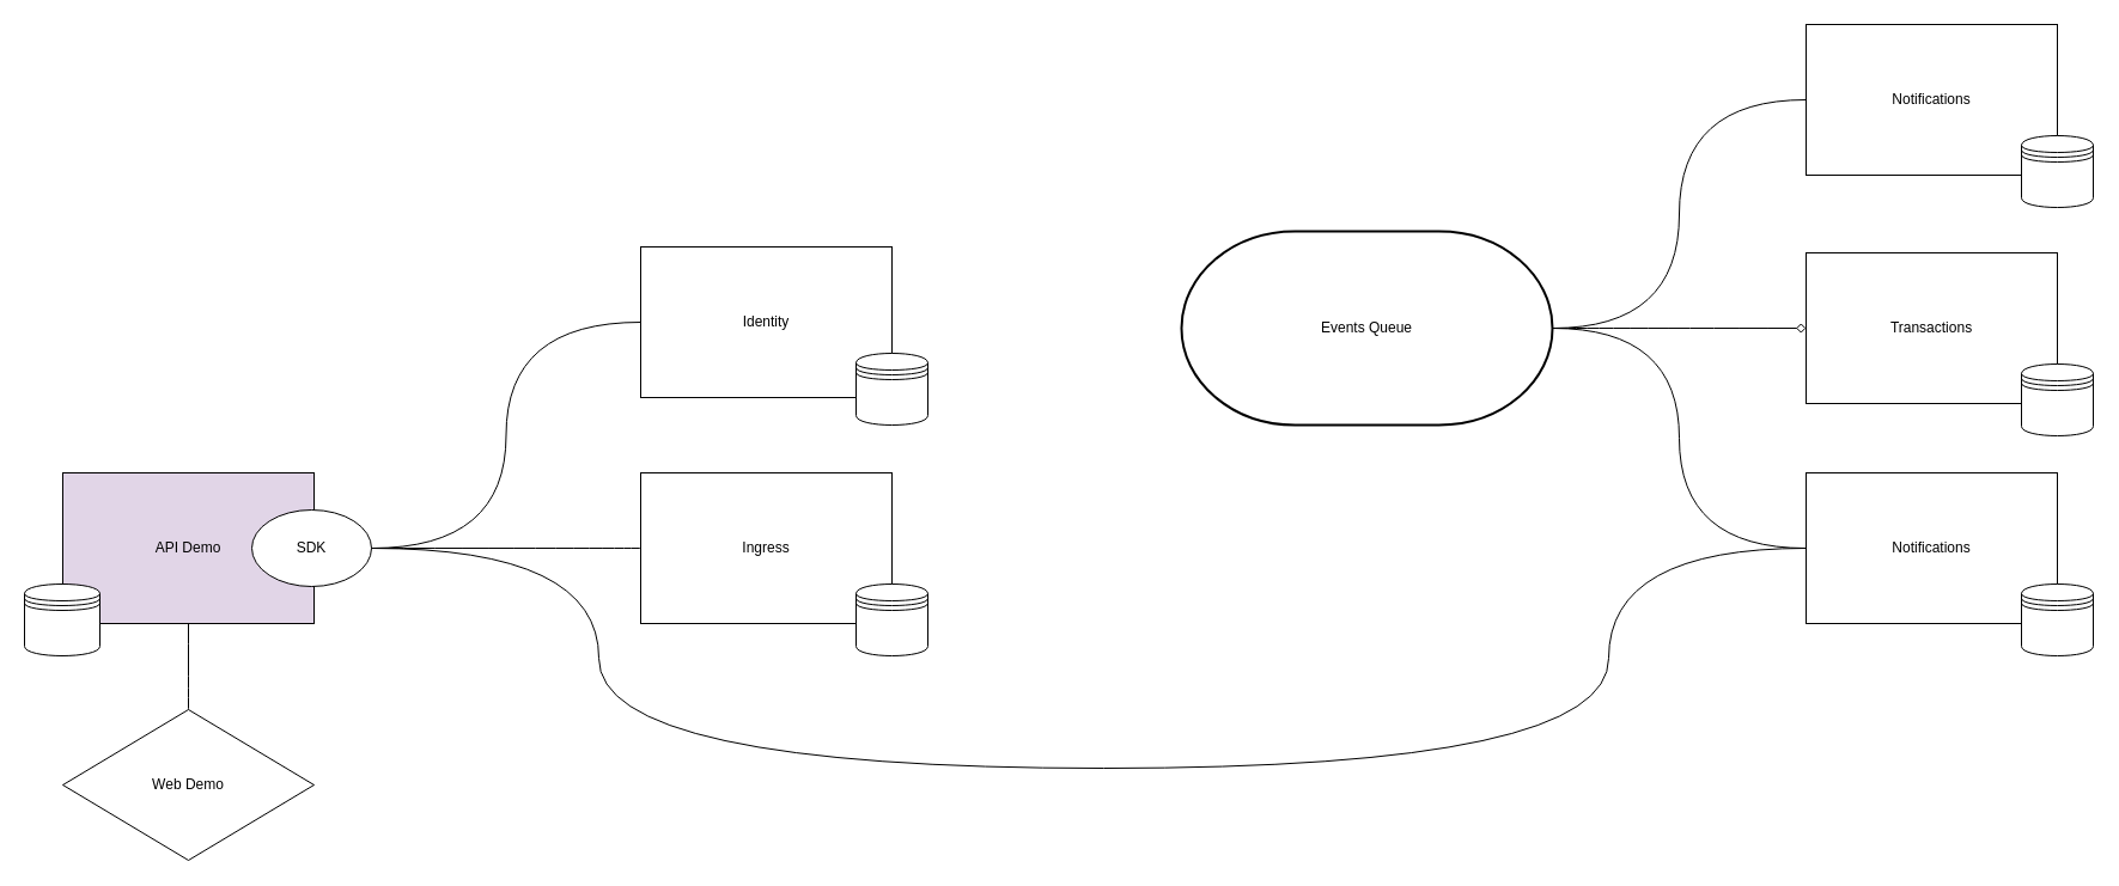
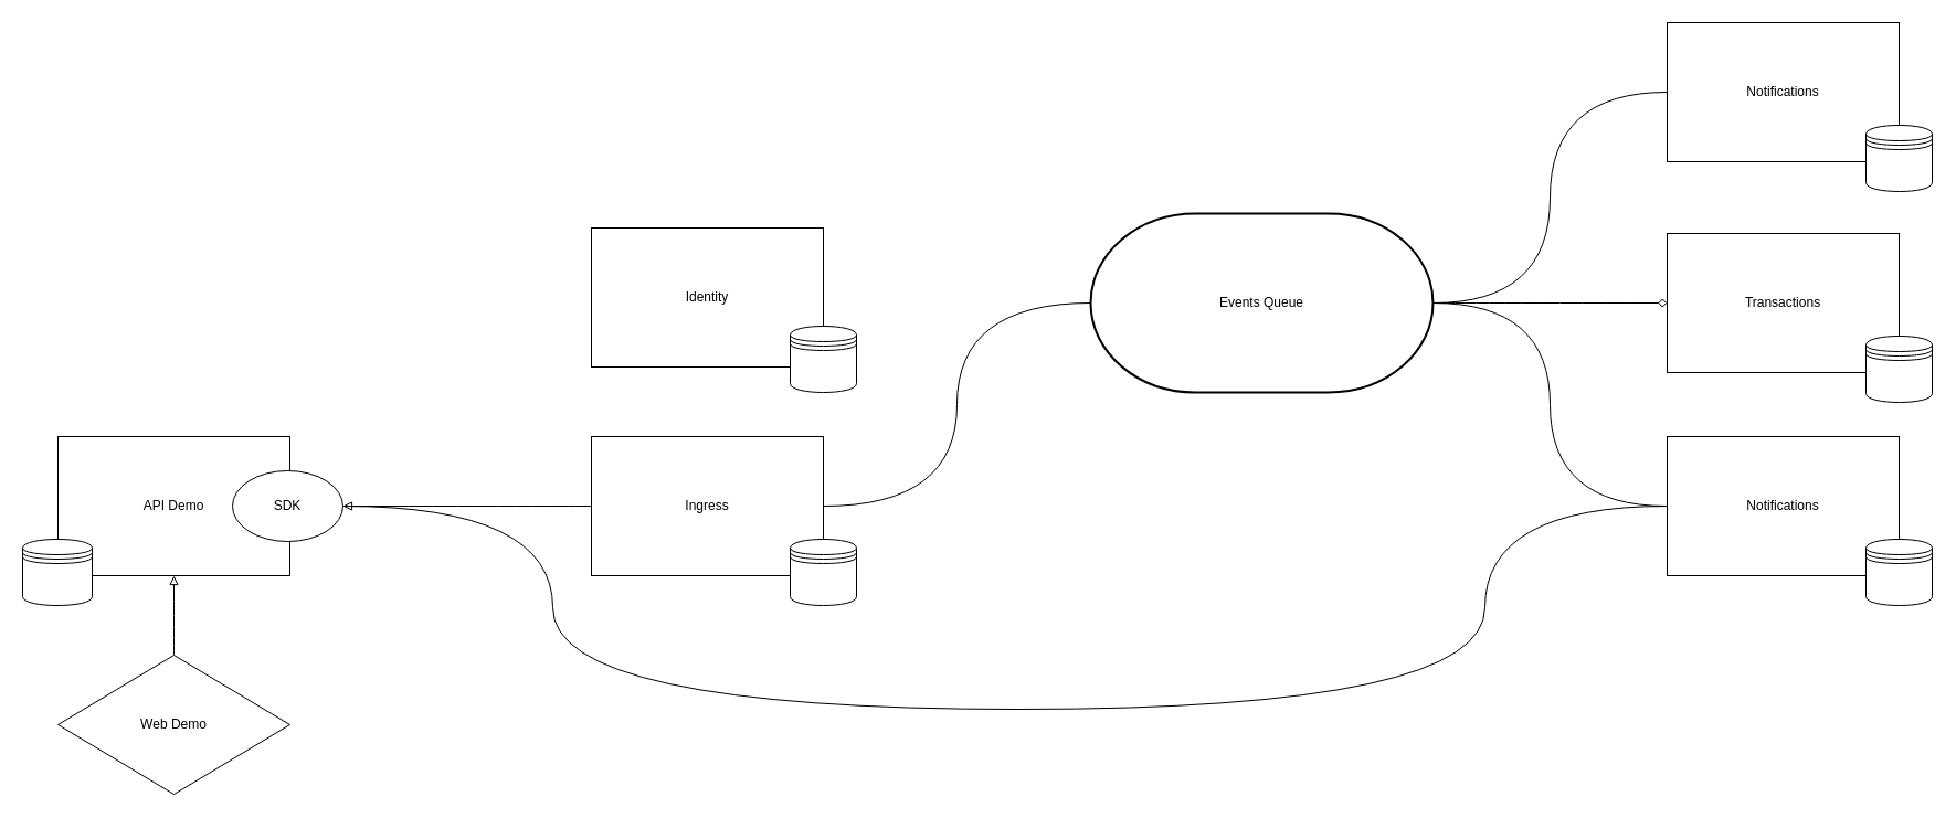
  <mxCell id="0" />
  <mxCell id="1" parent="0" />
- <mxCell id="2" style="edgeStyle=orthogonalEdgeStyle;rounded=0;orthogonalLoop=1;jettySize=auto;html=1;exitX=0.5;exitY=0;exitDx=0;exitDy=0;endArrow=none;endFill=0;curved=1;" edge="1" parent="1" source="3" target="16"><mxGeometry relative="1" as="geometry" /></mxCell>
+ <mxCell id="2" style="edgeStyle=orthogonalEdgeStyle;rounded=0;orthogonalLoop=1;jettySize=auto;html=1;exitX=0.5;exitY=0;exitDx=0;exitDy=0;endArrow=block;endFill=0;curved=1;" edge="1" parent="1" source="3" target="16"><mxGeometry relative="1" as="geometry" /></mxCell>
  <mxCell id="3" value="Web Demo" style="rhombus;whiteSpace=wrap;html=1;" vertex="1" parent="1"><mxGeometry x="52" y="593" width="210" height="126" as="geometry" /></mxCell>
  <mxCell id="4" value="Events Queue" style="strokeWidth=2;html=1;shape=mxgraph.flowchart.terminator;whiteSpace=wrap;" vertex="1" parent="1"><mxGeometry x="987" y="193" width="310" height="162" as="geometry" /></mxCell>
- <mxCell id="5" value="" style="endArrow=none;html=1;rounded=0;exitX=1;exitY=0.5;exitDx=0;exitDy=0;entryX=0;entryY=0.5;entryDx=0;entryDy=0;endFill=0;edgeStyle=orthogonalEdgeStyle;curved=1;" edge="1" parent="1" source="18" target="12"><mxGeometry width="50" height="50" relative="1" as="geometry"><mxPoint x="317" y="322" as="sourcePoint" /><mxPoint x="367" y="272" as="targetPoint" /></mxGeometry></mxCell>
- <mxCell id="7" value="" style="endArrow=none;html=1;rounded=0;exitX=0;exitY=0.5;exitDx=0;exitDy=0;endFill=0;edgeStyle=orthogonalEdgeStyle;curved=1;entryX=1;entryY=0.5;entryDx=0;entryDy=0;" edge="1" parent="1" source="9" target="18"><mxGeometry width="50" height="50" relative="1" as="geometry"><mxPoint x="271" y="458" as="sourcePoint" /><mxPoint x="271" y="661" as="targetPoint" /></mxGeometry></mxCell>
+ <mxCell id="6" value="" style="endArrow=none;html=1;rounded=0;entryX=0;entryY=0.5;entryDx=0;entryDy=0;entryPerimeter=0;exitX=1;exitY=0.5;exitDx=0;exitDy=0;endFill=0;edgeStyle=orthogonalEdgeStyle;curved=1;" edge="1" parent="1" source="9" target="4"><mxGeometry width="50" height="50" relative="1" as="geometry"><mxPoint x="789" y="540" as="sourcePoint" /><mxPoint x="839" y="490" as="targetPoint" /></mxGeometry></mxCell>
+ <mxCell id="7" value="" style="endArrow=block;html=1;rounded=0;exitX=0;exitY=0.5;exitDx=0;exitDy=0;endFill=0;edgeStyle=orthogonalEdgeStyle;curved=1;entryX=1;entryY=0.5;entryDx=0;entryDy=0;" edge="1" parent="1" source="9" target="18"><mxGeometry width="50" height="50" relative="1" as="geometry"><mxPoint x="271" y="458" as="sourcePoint" /><mxPoint x="271" y="661" as="targetPoint" /></mxGeometry></mxCell>
  <mxCell id="8" value="" style="group" vertex="1" connectable="0" parent="1"><mxGeometry x="535" y="395" width="240" height="153" as="geometry" /></mxCell>
  <mxCell id="9" value="Ingress" style="rounded=0;whiteSpace=wrap;html=1;" vertex="1" parent="8"><mxGeometry width="210" height="126" as="geometry" /></mxCell>
  <mxCell id="10" value="" style="shape=datastore;whiteSpace=wrap;html=1;" vertex="1" parent="8"><mxGeometry x="180" y="93" width="60" height="60" as="geometry" /></mxCell>
  <mxCell id="11" value="" style="group" vertex="1" connectable="0" parent="1"><mxGeometry x="535" y="206" width="240" height="149" as="geometry" /></mxCell>
  <mxCell id="12" value="Identity" style="rounded=0;whiteSpace=wrap;html=1;" vertex="1" parent="11"><mxGeometry width="210" height="126" as="geometry" /></mxCell>
  <mxCell id="13" value="" style="shape=datastore;whiteSpace=wrap;html=1;" vertex="1" parent="11"><mxGeometry x="180" y="89" width="60" height="60" as="geometry" /></mxCell>
  <mxCell id="14" value="" style="group" vertex="1" connectable="0" parent="1"><mxGeometry x="20" y="395" width="290" height="153" as="geometry" /></mxCell>
  <mxCell id="15" value="" style="group" vertex="1" connectable="0" parent="14"><mxGeometry width="242" height="153" as="geometry" /></mxCell>
- <mxCell id="16" value="API Demo" style="rounded=0;whiteSpace=wrap;html=1;fillColor=#e1d5e7;" vertex="1" parent="15"><mxGeometry x="32" width="210" height="126" as="geometry" /></mxCell>
+ <mxCell id="16" value="API Demo" style="rounded=0;whiteSpace=wrap;html=1;" vertex="1" parent="15"><mxGeometry x="32" width="210" height="126" as="geometry" /></mxCell>
  <mxCell id="17" value="" style="shape=datastore;whiteSpace=wrap;html=1;" vertex="1" parent="15"><mxGeometry y="93" width="63" height="60" as="geometry" /></mxCell>
  <mxCell id="18" value="SDK" style="ellipse;whiteSpace=wrap;html=1;" vertex="1" parent="14"><mxGeometry x="190" y="31" width="100" height="64" as="geometry" /></mxCell>
  <mxCell id="19" value="" style="group" vertex="1" connectable="0" parent="1"><mxGeometry x="1509" y="211" width="240" height="153" as="geometry" /></mxCell>
  <mxCell id="20" value="Transactions" style="rounded=0;whiteSpace=wrap;html=1;" vertex="1" parent="19"><mxGeometry width="210" height="126" as="geometry" /></mxCell>
  <mxCell id="21" value="" style="shape=datastore;whiteSpace=wrap;html=1;" vertex="1" parent="19"><mxGeometry x="180" y="93" width="60" height="60" as="geometry" /></mxCell>
  <mxCell id="22" style="edgeStyle=orthogonalEdgeStyle;rounded=0;orthogonalLoop=1;jettySize=auto;html=1;exitX=0.5;exitY=1;exitDx=0;exitDy=0;" edge="1" parent="19" source="20" target="20"><mxGeometry relative="1" as="geometry" /></mxCell>
  <mxCell id="23" value="" style="group" vertex="1" connectable="0" parent="1"><mxGeometry x="1509" y="395" width="240" height="153" as="geometry" /></mxCell>
  <mxCell id="24" value="Notifications" style="rounded=0;whiteSpace=wrap;html=1;" vertex="1" parent="23"><mxGeometry width="210" height="126" as="geometry" /></mxCell>
  <mxCell id="25" value="" style="shape=datastore;whiteSpace=wrap;html=1;" vertex="1" parent="23"><mxGeometry x="180" y="93" width="60" height="60" as="geometry" /></mxCell>
  <mxCell id="26" value="" style="endArrow=diamond;html=1;rounded=0;endFill=0;edgeStyle=orthogonalEdgeStyle;elbow=vertical;curved=1;entryX=0;entryY=0.5;entryDx=0;entryDy=0;exitX=1;exitY=0.5;exitDx=0;exitDy=0;exitPerimeter=0;" edge="1" parent="1" source="4" target="20"><mxGeometry width="50" height="50" relative="1" as="geometry"><mxPoint x="1278" y="449" as="sourcePoint" /><mxPoint x="1328" y="399" as="targetPoint" /></mxGeometry></mxCell>
  <mxCell id="27" value="" style="endArrow=none;html=1;rounded=0;endFill=0;edgeStyle=orthogonalEdgeStyle;elbow=vertical;curved=1;entryX=0;entryY=0.5;entryDx=0;entryDy=0;exitX=1;exitY=0.5;exitDx=0;exitDy=0;exitPerimeter=0;" edge="1" parent="1" source="4" target="24"><mxGeometry width="50" height="50" relative="1" as="geometry"><mxPoint x="1307" y="284" as="sourcePoint" /><mxPoint x="1519" y="284" as="targetPoint" /></mxGeometry></mxCell>
  <mxCell id="28" value="" style="group" vertex="1" connectable="0" parent="1"><mxGeometry x="1509" y="20" width="240" height="153" as="geometry" /></mxCell>
  <mxCell id="29" value="Notifications" style="rounded=0;whiteSpace=wrap;html=1;" vertex="1" parent="28"><mxGeometry width="210" height="126" as="geometry" /></mxCell>
  <mxCell id="30" value="" style="shape=datastore;whiteSpace=wrap;html=1;" vertex="1" parent="28"><mxGeometry x="180" y="93" width="60" height="60" as="geometry" /></mxCell>
  <mxCell id="31" value="" style="endArrow=none;html=1;rounded=0;endFill=0;edgeStyle=orthogonalEdgeStyle;elbow=vertical;curved=1;entryX=0;entryY=0.5;entryDx=0;entryDy=0;exitX=1;exitY=0.5;exitDx=0;exitDy=0;exitPerimeter=0;" edge="1" parent="1" source="4" target="29"><mxGeometry width="50" height="50" relative="1" as="geometry"><mxPoint x="1307" y="284" as="sourcePoint" /><mxPoint x="1519" y="284" as="targetPoint" /></mxGeometry></mxCell>
  <mxCell id="32" value="" style="endArrow=none;html=1;rounded=0;endFill=0;edgeStyle=orthogonalEdgeStyle;elbow=vertical;curved=1;entryX=0;entryY=0.5;entryDx=0;entryDy=0;exitX=1;exitY=0.5;exitDx=0;exitDy=0;" edge="1" parent="1" source="18" target="24"><mxGeometry width="50" height="50" relative="1" as="geometry"><mxPoint x="1307" y="284" as="sourcePoint" /><mxPoint x="1519" y="468" as="targetPoint" /><Array as="points"><mxPoint x="500" y="458" /><mxPoint x="500" y="642" /><mxPoint x="1344" y="642" /><mxPoint x="1344" y="458" /></Array></mxGeometry></mxCell>
